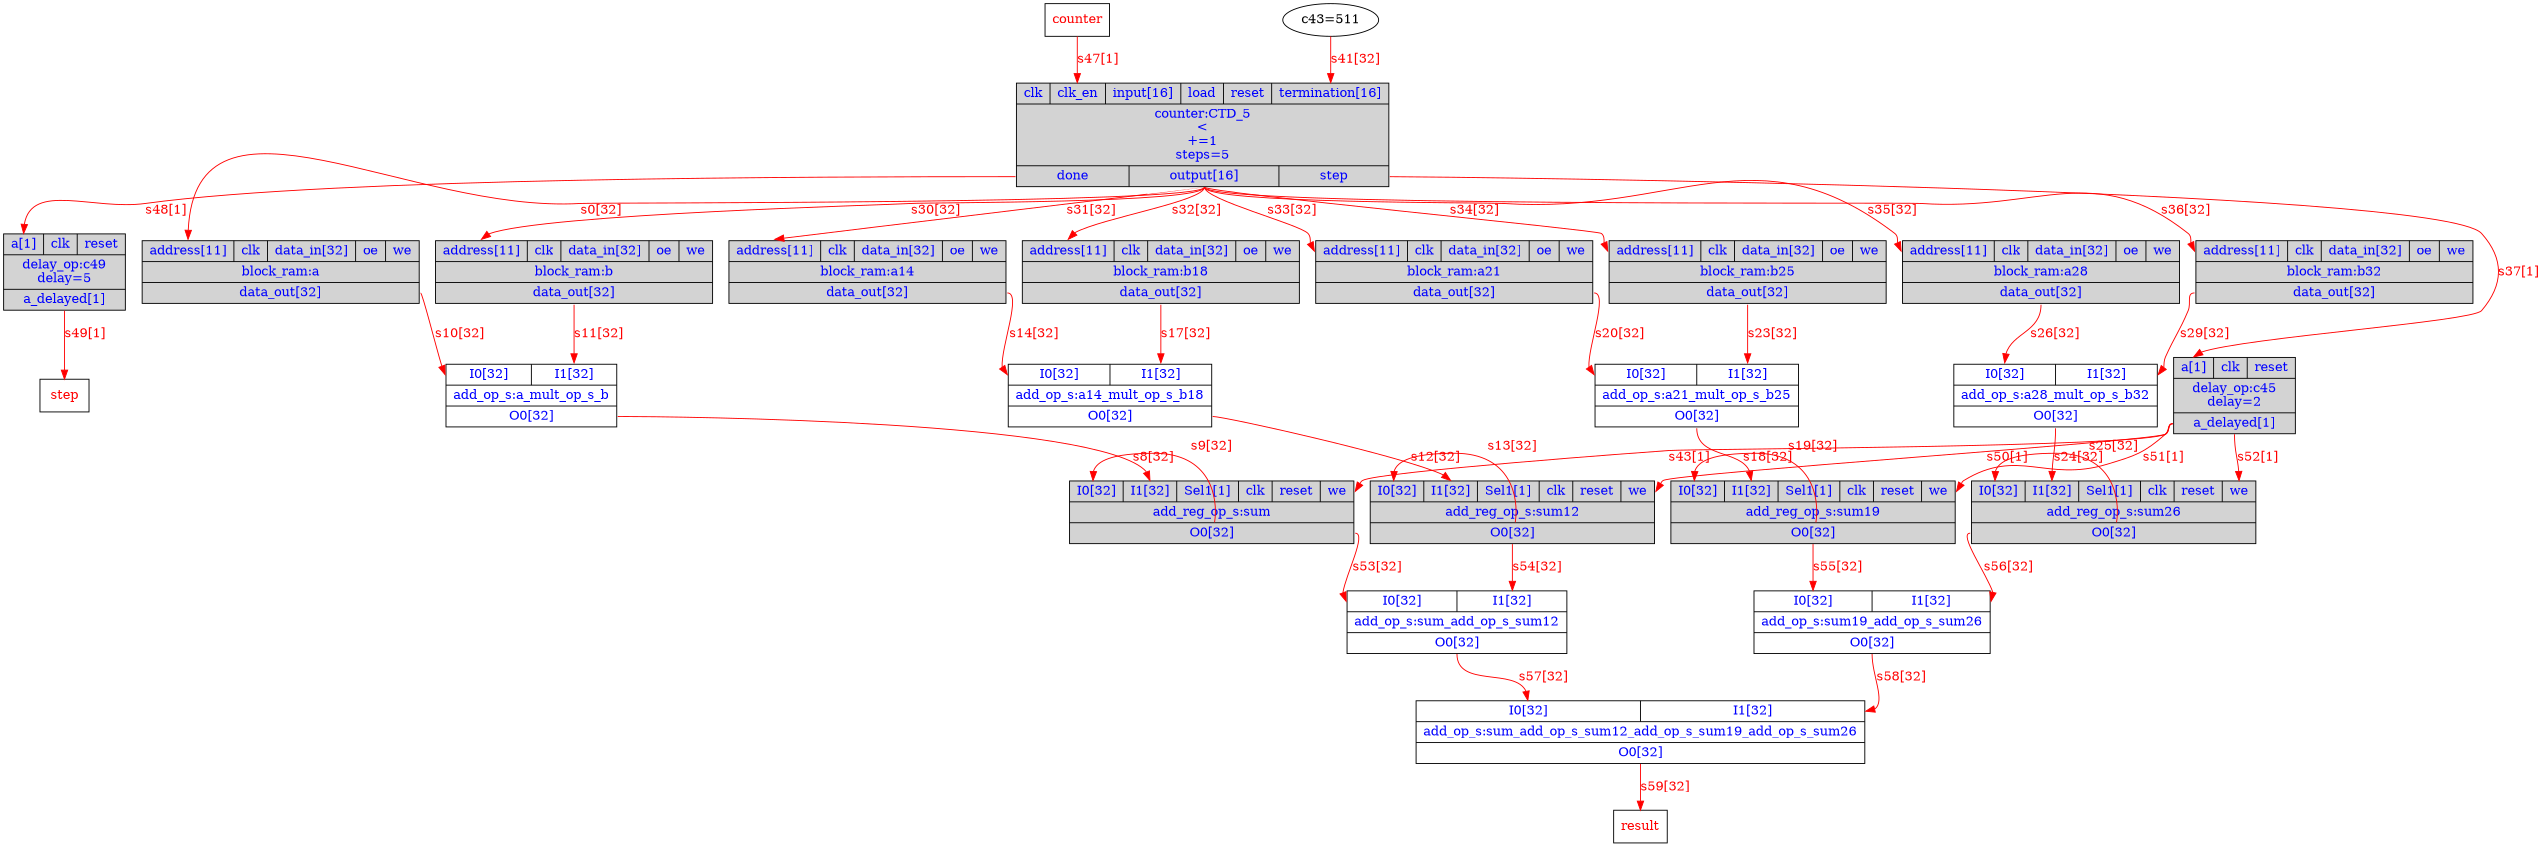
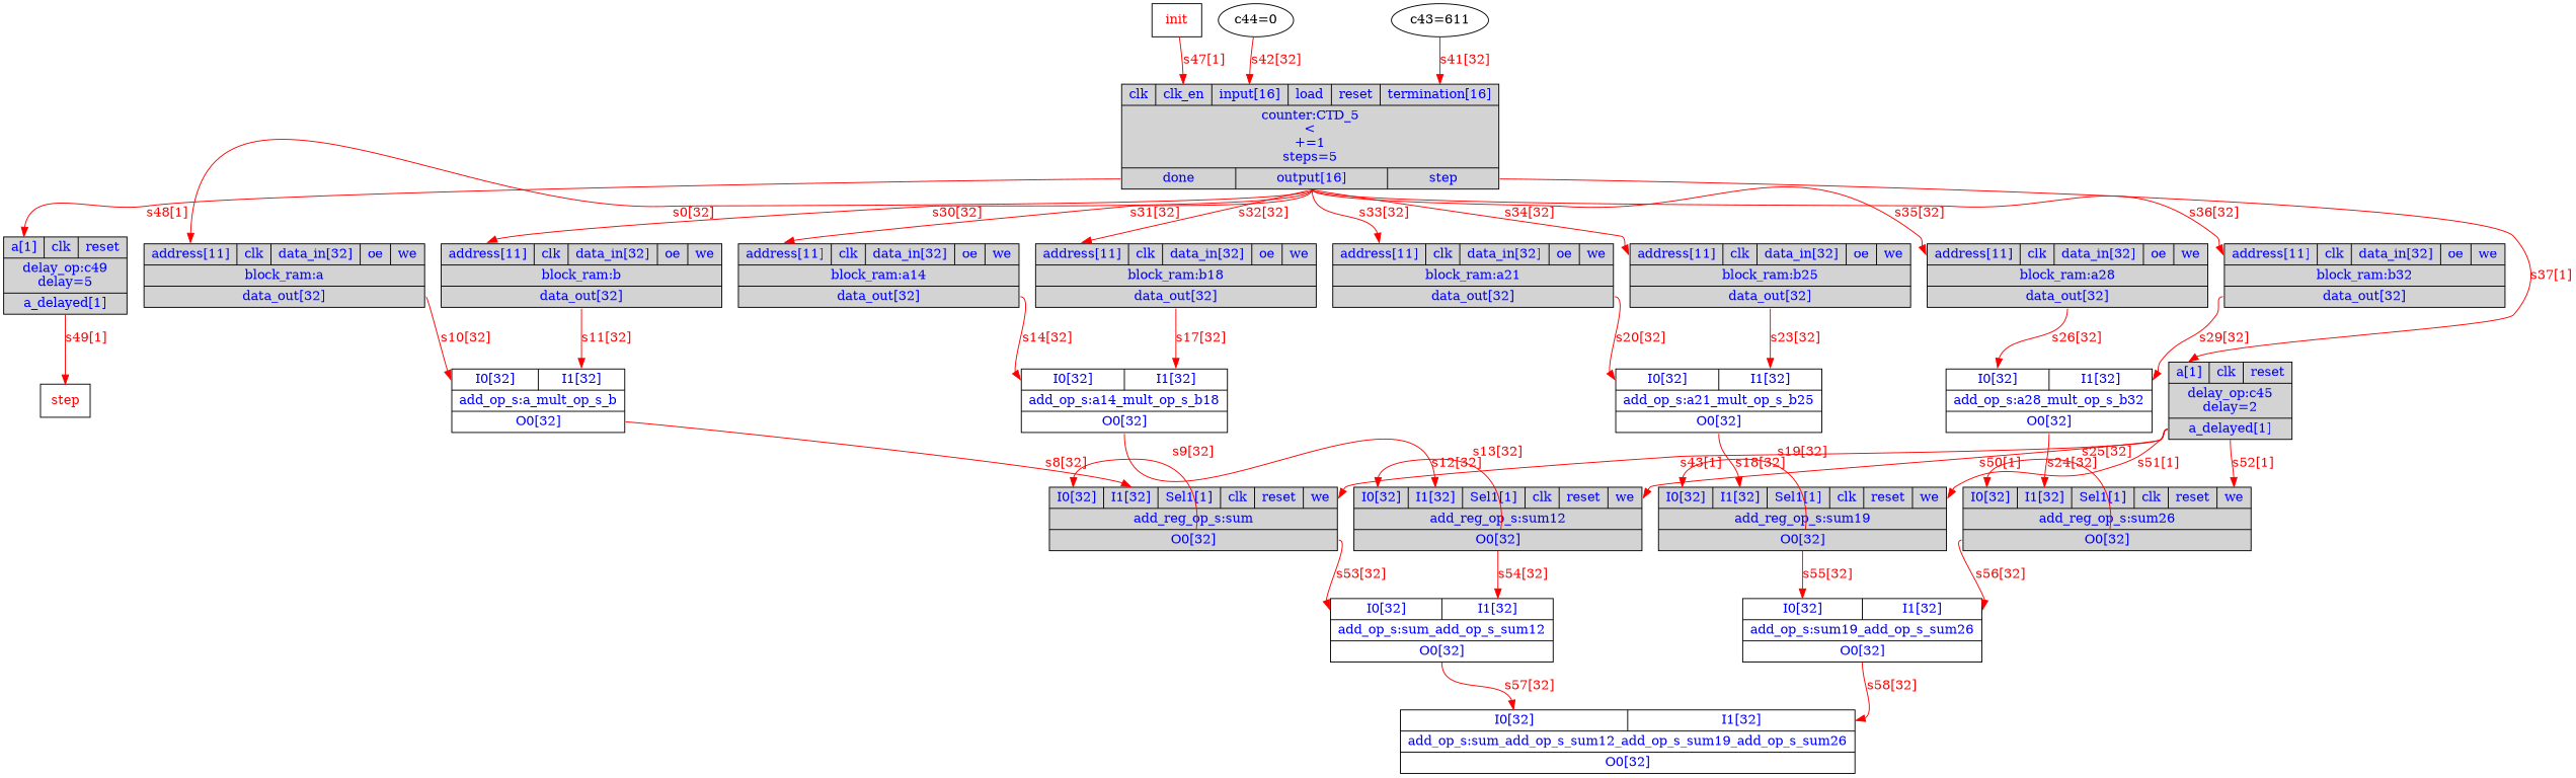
  digraph {
    node [fillcolor=lightgray fontcolor=blue shape=record style=filled]
    edge [color=red fontcolor=red headport=I0 tailport=O0]
    n1 [label="{{<clk>clk|<clk_en>clk_en|<input>input[16]|<load>load|<reset>reset|<termination>termination[16]}|counter:CTD_5\n\<\n+=1\nsteps=5|{<done>done|<output>output[16]|<step>step}}"]
    n2 [label="{{<address>address[11]|<clk>clk|<data_in>data_in[32]|<oe>oe|<we>we}|block_ram:a|{<data_out>data_out[32]}}"]
    n3 [label="{{<address>address[11]|<clk>clk|<data_in>data_in[32]|<oe>oe|<we>we}|block_ram:b|{<data_out>data_out[32]}}"]
    n4 [label="{{<address>address[11]|<clk>clk|<data_in>data_in[32]|<oe>oe|<we>we}|block_ram:a14|{<data_out>data_out[32]}}"]
    n5 [label="{{<address>address[11]|<clk>clk|<data_in>data_in[32]|<oe>oe|<we>we}|block_ram:b18|{<data_out>data_out[32]}}"]
    n6 [label="{{<address>address[11]|<clk>clk|<data_in>data_in[32]|<oe>oe|<we>we}|block_ram:a21|{<data_out>data_out[32]}}"]
    n7 [label="{{<address>address[11]|<clk>clk|<data_in>data_in[32]|<oe>oe|<we>we}|block_ram:b25|{<data_out>data_out[32]}}"]
    n8 [label="{{<address>address[11]|<clk>clk|<data_in>data_in[32]|<oe>oe|<we>we}|block_ram:a28|{<data_out>data_out[32]}}"]
    n9 [label="{{<address>address[11]|<clk>clk|<data_in>data_in[32]|<oe>oe|<we>we}|block_ram:b32|{<data_out>data_out[32]}}"]
    n10 [label="{{<a>a[1]|<clk>clk|<reset>reset}|delay_op:c45\ndelay=2|{<a_delayed>a_delayed[1]}}"]
    n11 [label="{{<a>a[1]|<clk>clk|<reset>reset}|delay_op:c49\ndelay=5|{<a_delayed>a_delayed[1]}}"]
    n12 [label="{{<I0>I0[32]|<I1>I1[32]}|add_op_s:a_mult_op_s_b|{<O0>O0[32]}}" fillcolor="" style=""]
    n13 [label="{{<I0>I0[32]|<I1>I1[32]}|add_op_s:a14_mult_op_s_b18|{<O0>O0[32]}}" fillcolor="" style=""]
    n14 [label="{{<I0>I0[32]|<I1>I1[32]}|add_op_s:a21_mult_op_s_b25|{<O0>O0[32]}}" fillcolor="" style=""]
    n15 [label="{{<I0>I0[32]|<I1>I1[32]}|add_op_s:a28_mult_op_s_b32|{<O0>O0[32]}}" fillcolor="" style=""]
    n16 [label="{{<I0>I0[32]|<I1>I1[32]|<Sel1>Sel1[1]|<clk>clk|<reset>reset|<we>we}|add_reg_op_s:sum|{<O0>O0[32]}}"]
    n17 [label="{{<I0>I0[32]|<I1>I1[32]|<Sel1>Sel1[1]|<clk>clk|<reset>reset|<we>we}|add_reg_op_s:sum12|{<O0>O0[32]}}"]
    n18 [label="{{<I0>I0[32]|<I1>I1[32]|<Sel1>Sel1[1]|<clk>clk|<reset>reset|<we>we}|add_reg_op_s:sum19|{<O0>O0[32]}}"]
    n19 [label="{{<I0>I0[32]|<I1>I1[32]|<Sel1>Sel1[1]|<clk>clk|<reset>reset|<we>we}|add_reg_op_s:sum26|{<O0>O0[32]}}"]
    n20 [fontcolor=red label=step shape=msquare fillcolor="" style=""]
    n21 [label="{{<I0>I0[32]|<I1>I1[32]}|add_op_s:sum_add_op_s_sum12|{<O0>O0[32]}}" fillcolor="" style=""]
    n22 [label="{{<I0>I0[32]|<I1>I1[32]}|add_op_s:sum_add_op_s_sum12_add_op_s_sum19_add_op_s_sum26|{<O0>O0[32]}}" fillcolor="" style=""]
    n23 [label="{{<I0>I0[32]|<I1>I1[32]}|add_op_s:sum19_add_op_s_sum26|{<O0>O0[32]}}" fillcolor="" style=""]
-   n24 [fontcolor=red label=counter shape=msquare fillcolor="" style=""]
-   n25 [fontcolor=b label="c43=511" fillcolor="" shape="" style=""]
-   n27 [fontcolor=red label=result shape=msquare fillcolor="" style=""]
+   n24 [fontcolor=red label=init shape=msquare fillcolor="" style=""]
+   n25 [fontcolor=b label="c43=611" fillcolor="" shape="" style=""]
+   n26 [fontcolor=b label="c44=0" fillcolor="" shape="" style=""]
    n1 -> n2 [headport=address label="s0[32]" tailport=output]
    n1 -> n3 [headport=address label="s30[32]" tailport=output]
    n1 -> n4 [headport=address label="s31[32]" tailport=output]
    n1 -> n5 [headport=address label="s32[32]" tailport=output]
    n1 -> n6 [headport=address label="s33[32]" tailport=output]
    n1 -> n7 [headport=address label="s34[32]" tailport=output]
    n1 -> n8 [headport=address label="s35[32]" tailport=output]
    n1 -> n9 [headport=address label="s36[32]" tailport=output]
    n1 -> n10 [headport=a label="s37[1]" tailport=step]
    n1 -> n11 [headport=a label="s48[1]" tailport=done]
    n2 -> n12 [label="s10[32]" tailport=data_out]
    n3 -> n12 [headport=I1 label="s11[32]" tailport=data_out]
    n4 -> n13 [label="s14[32]" tailport=data_out]
    n5 -> n13 [headport=I1 label="s17[32]" tailport=data_out]
    n6 -> n14 [label="s20[32]" tailport=data_out]
    n7 -> n14 [headport=I1 label="s23[32]" tailport=data_out]
    n8 -> n15 [label="s26[32]" tailport=data_out]
    n9 -> n15 [headport=I1 label="s29[32]" tailport=data_out]
    n10 -> n16 [headport=we label="s43[1]" tailport=a_delayed]
    n10 -> n17 [headport=we label="s50[1]" tailport=a_delayed]
    n10 -> n18 [headport=we label="s51[1]" tailport=a_delayed]
    n10 -> n19 [headport=we label="s52[1]" tailport=a_delayed]
    n11 -> n20 [headport=in label="s49[1]" tailport=a_delayed]
    n12 -> n16 [headport=I1 label="s8[32]"]
    n13 -> n17 [headport=I1 label="s12[32]"]
    n14 -> n18 [headport=I1 label="s18[32]"]
    n15 -> n19 [headport=I1 label="s24[32]"]
    n16 -> n16 [label="s9[32]"]
    n16 -> n21 [label="s53[32]"]
    n17 -> n17 [label="s13[32]"]
    n17 -> n21 [headport=I1 label="s54[32]"]
    n18 -> n18 [label="s19[32]"]
    n18 -> n23 [label="s55[32]"]
    n19 -> n19 [label="s25[32]"]
    n19 -> n23 [headport=I1 label="s56[32]"]
    n21 -> n22 [label="s57[32]"]
-   n22 -> n27 [headport=in label="s59[32]"]
    n23 -> n22 [headport=I1 label="s58[32]"]
    n24 -> n1 [headport=clk_en label="s47[1]" tailport=out]
    n25 -> n1 [headport=termination label="s41[32]" tailport=out]
+   n26 -> n1 [headport=input label="s42[32]" tailport=out]
  }
